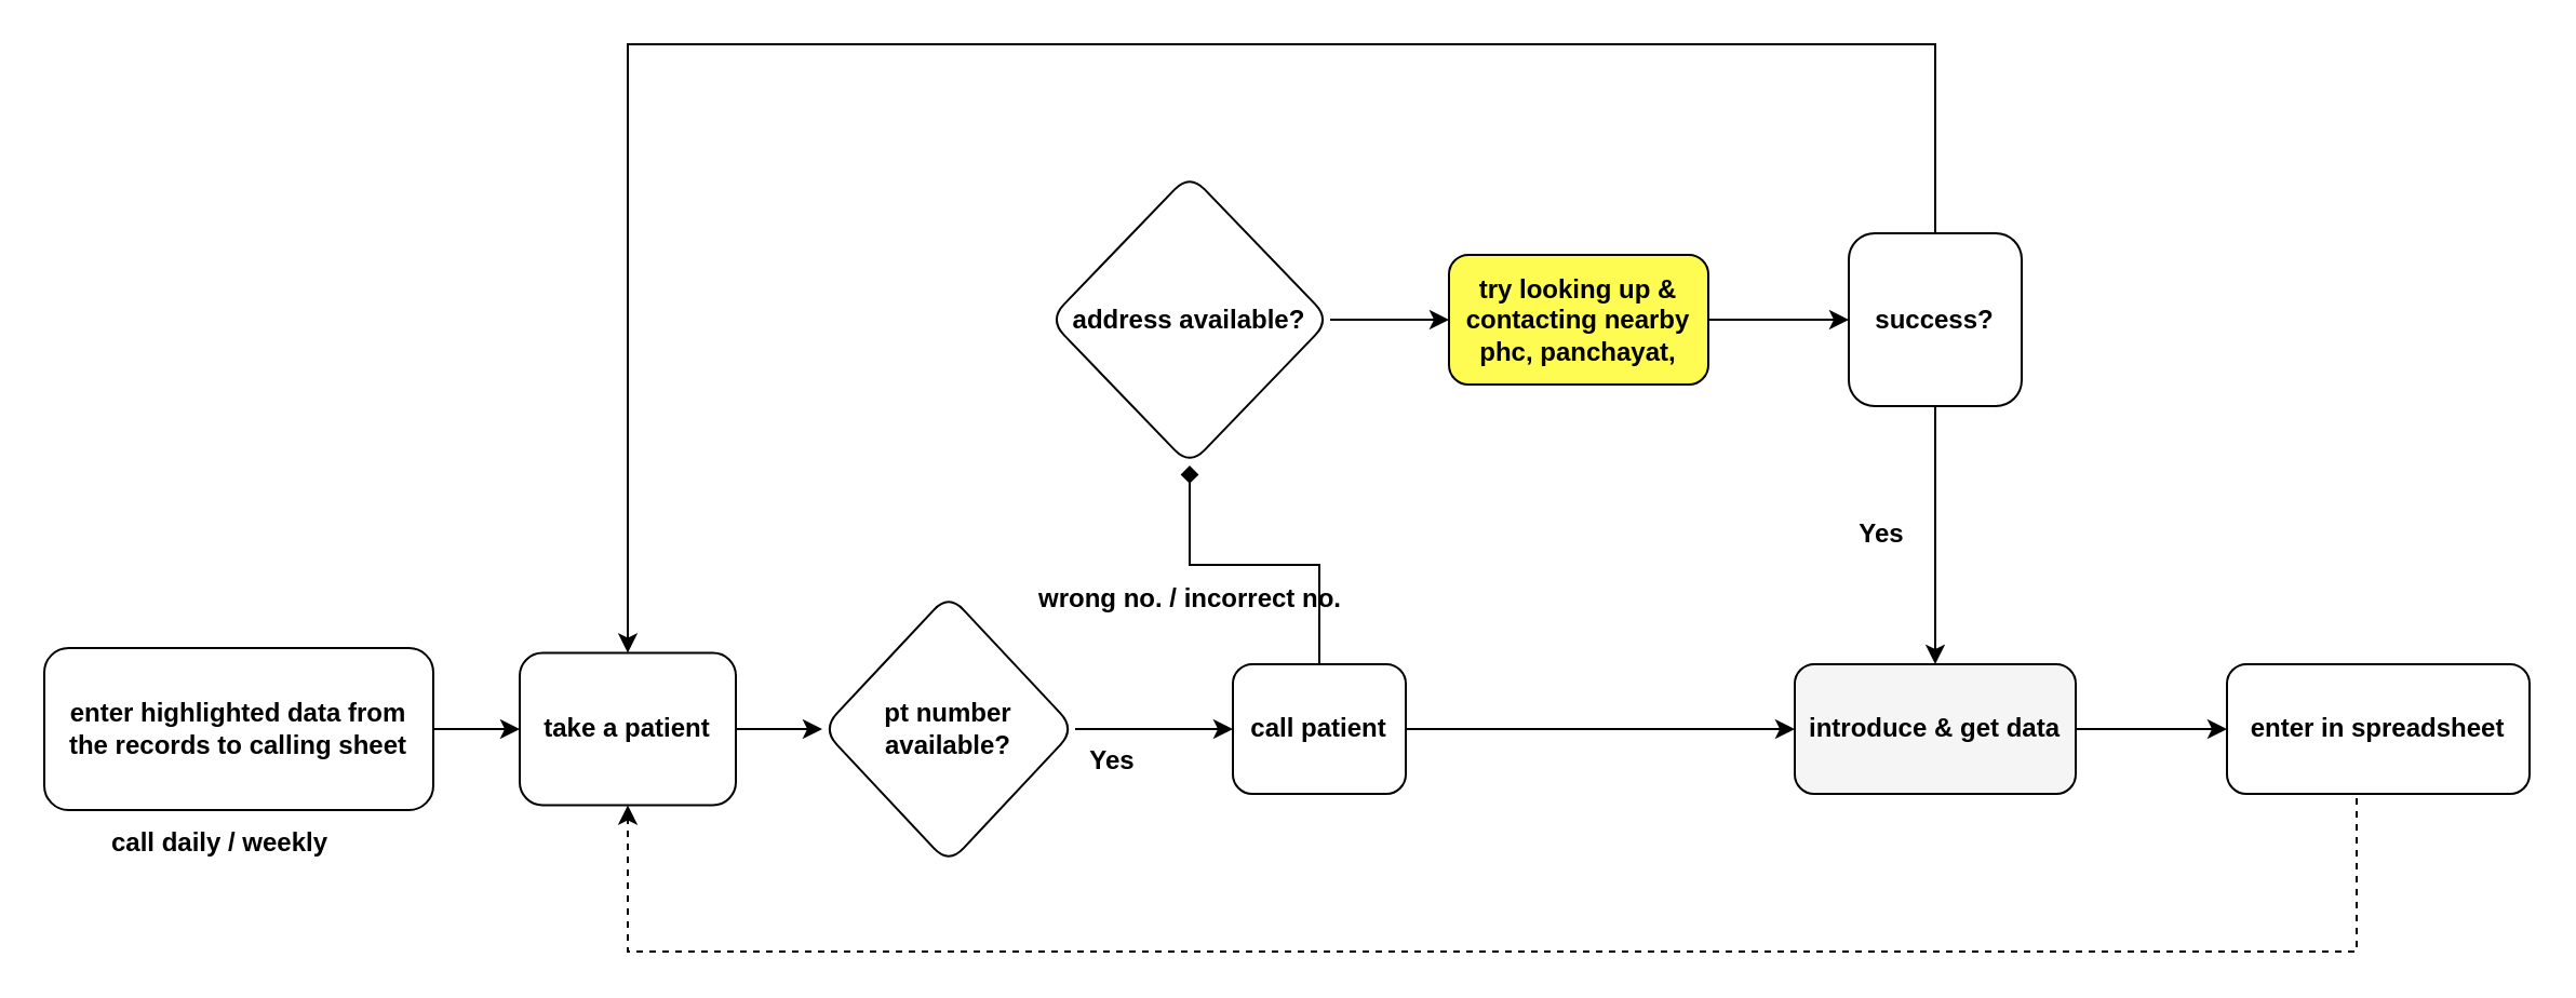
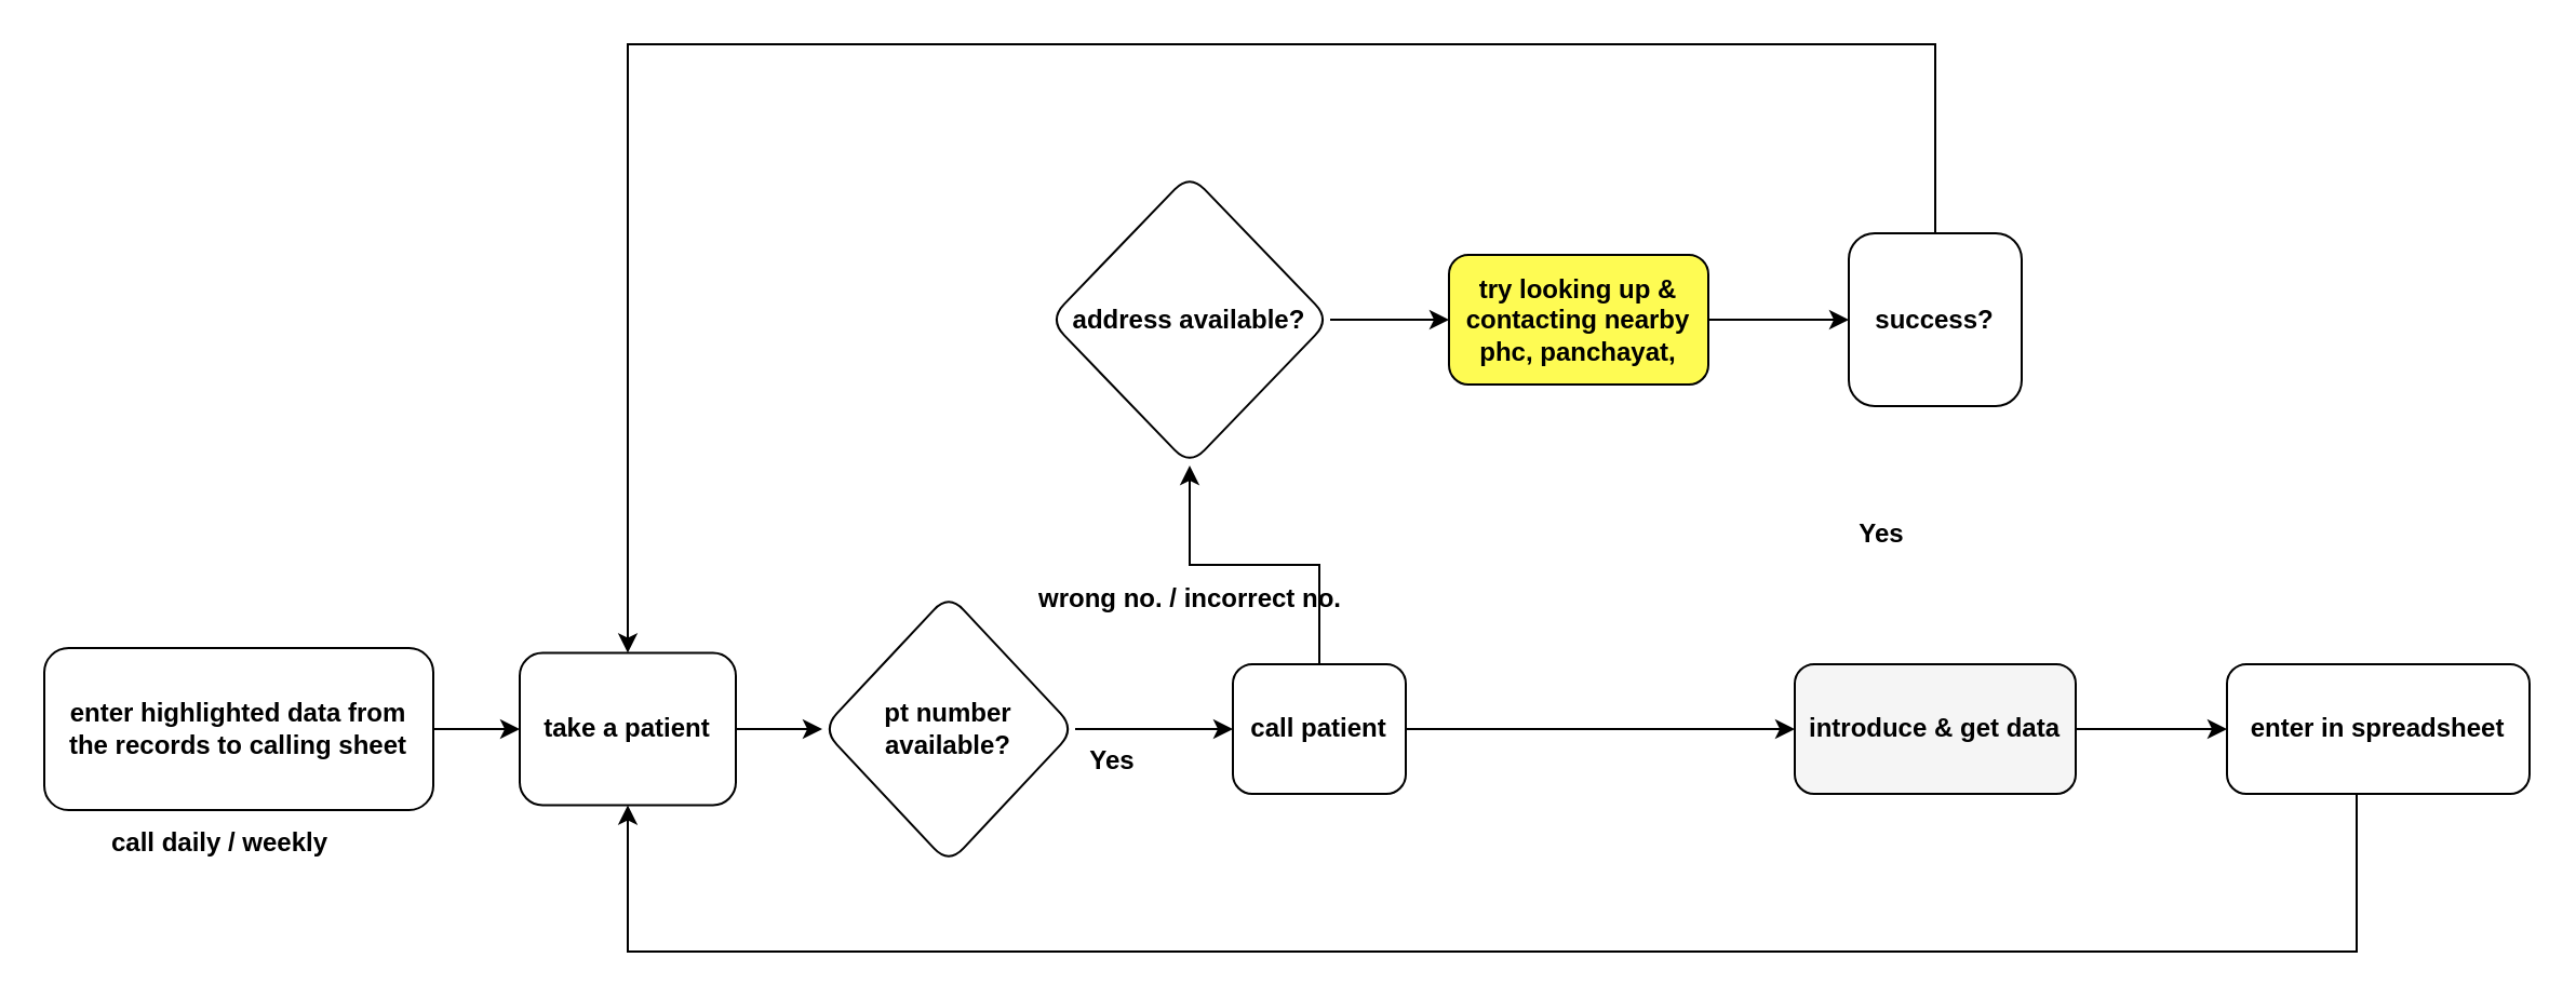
  <mxCell id="0" />
  <mxCell id="1" parent="0" />
  <mxCell id="2" value="" style="edgeStyle=orthogonalEdgeStyle;rounded=0;orthogonalLoop=1;jettySize=auto;html=1;entryX=0;entryY=0.5;entryDx=0;entryDy=0;fontStyle=1" edge="1" parent="1" source="11" target="25"><mxGeometry relative="1" as="geometry" /></mxCell>
  <mxCell id="3" value="pt number available?" style="rhombus;whiteSpace=wrap;html=1;rounded=1;fontStyle=1" vertex="1" parent="1"><mxGeometry x="380" y="274.5" width="117" height="125" as="geometry" /></mxCell>
  <mxCell id="4" value="" style="edgeStyle=orthogonalEdgeStyle;rounded=0;orthogonalLoop=1;jettySize=auto;html=1;fontStyle=1" edge="1" parent="1" source="6" target="15"><mxGeometry relative="1" as="geometry" /></mxCell>
- <mxCell id="5" value="" style="edgeStyle=orthogonalEdgeStyle;rounded=0;orthogonalLoop=1;jettySize=auto;html=1;fontStyle=1;endArrow=diamond;" edge="1" parent="1" source="6" target="17"><mxGeometry relative="1" as="geometry" /></mxCell>
+ <mxCell id="5" value="" style="edgeStyle=orthogonalEdgeStyle;rounded=0;orthogonalLoop=1;jettySize=auto;html=1;fontStyle=1" edge="1" parent="1" source="6" target="17"><mxGeometry relative="1" as="geometry" /></mxCell>
  <mxCell id="6" value="call patient" style="whiteSpace=wrap;html=1;rounded=1;fontStyle=1" vertex="1" parent="1"><mxGeometry x="570" y="307" width="80" height="60" as="geometry" /></mxCell>
  <mxCell id="7" value="" style="group;fontStyle=1" vertex="1" connectable="0" parent="1"><mxGeometry x="494" y="337" width="40" height="30" as="geometry" /></mxCell>
  <mxCell id="8" value="" style="edgeStyle=orthogonalEdgeStyle;rounded=0;orthogonalLoop=1;jettySize=auto;html=1;fontStyle=1" edge="1" parent="7" source="3" target="6"><mxGeometry relative="1" as="geometry" /></mxCell>
  <mxCell id="9" value="Yes" style="text;html=1;align=center;verticalAlign=middle;resizable=0;points=[];autosize=1;strokeColor=none;fillColor=none;fontStyle=1" vertex="1" parent="7"><mxGeometry width="40" height="30" as="geometry" /></mxCell>
  <mxCell id="10" value="" style="group;fontStyle=1" vertex="1" connectable="0" parent="1"><mxGeometry x="20" y="299.5" width="180" height="105" as="geometry" /></mxCell>
  <mxCell id="11" value="&lt;div&gt;enter highlighted data from&lt;/div&gt;&lt;div&gt;the records to calling sheet&lt;/div&gt;" style="rounded=1;whiteSpace=wrap;html=1;fontStyle=1" vertex="1" parent="10"><mxGeometry width="180" height="75" as="geometry" /></mxCell>
  <mxCell id="12" value="call daily / weekly" style="text;html=1;align=center;verticalAlign=middle;resizable=0;points=[];autosize=1;strokeColor=none;fillColor=none;fontStyle=1" vertex="1" parent="10"><mxGeometry x="11.25" y="75" width="140" height="30" as="geometry" /></mxCell>
  <mxCell id="13" value="wrong no. / incorrect no." style="text;html=1;align=center;verticalAlign=middle;resizable=0;points=[];autosize=1;strokeColor=none;fillColor=none;fontStyle=1" vertex="1" parent="1"><mxGeometry x="470" y="262" width="160" height="30" as="geometry" /></mxCell>
  <mxCell id="14" value="" style="edgeStyle=orthogonalEdgeStyle;rounded=0;orthogonalLoop=1;jettySize=auto;html=1;fontStyle=1" edge="1" parent="1" source="15" target="27"><mxGeometry relative="1" as="geometry" /></mxCell>
  <mxCell id="15" value="introduce &amp;amp; get data" style="whiteSpace=wrap;html=1;rounded=1;fillColor=#f5f5f5;fontStyle=1;" vertex="1" parent="1"><mxGeometry x="830" y="307" width="130" height="60" as="geometry" /></mxCell>
  <mxCell id="16" value="" style="edgeStyle=orthogonalEdgeStyle;rounded=0;orthogonalLoop=1;jettySize=auto;html=1;fontStyle=1" edge="1" parent="1" source="17" target="19"><mxGeometry relative="1" as="geometry" /></mxCell>
  <mxCell id="17" value="address available?" style="rhombus;whiteSpace=wrap;html=1;rounded=1;fontStyle=1" vertex="1" parent="1"><mxGeometry x="485" y="80" width="130" height="135" as="geometry" /></mxCell>
  <mxCell id="18" value="" style="edgeStyle=orthogonalEdgeStyle;rounded=0;orthogonalLoop=1;jettySize=auto;html=1;fontStyle=1" edge="1" parent="1" source="19" target="22"><mxGeometry relative="1" as="geometry" /></mxCell>
  <mxCell id="19" value="try looking up &amp;amp; contacting nearby phc, panchayat, " style="whiteSpace=wrap;html=1;rounded=1;fillColor=#fefb53;fontStyle=1" vertex="1" parent="1"><mxGeometry x="670" y="117.5" width="120" height="60" as="geometry" /></mxCell>
- <mxCell id="20" value="" style="edgeStyle=orthogonalEdgeStyle;rounded=0;orthogonalLoop=1;jettySize=auto;html=1;fontStyle=1" edge="1" parent="1" source="22" target="15"><mxGeometry relative="1" as="geometry" /></mxCell>
  <mxCell id="21" style="edgeStyle=orthogonalEdgeStyle;rounded=0;orthogonalLoop=1;jettySize=auto;html=1;exitX=0.5;exitY=0;exitDx=0;exitDy=0;entryX=0.5;entryY=0;entryDx=0;entryDy=0;fontStyle=1" edge="1" parent="1" source="22" target="25"><mxGeometry relative="1" as="geometry"><Array as="points"><mxPoint x="895" y="20" /><mxPoint x="290" y="20" /></Array></mxGeometry></mxCell>
  <mxCell id="22" value="success?" style="whiteSpace=wrap;html=1;fontStyle=1;rounded=1;" vertex="1" parent="1"><mxGeometry x="855" y="107.5" width="80" height="80" as="geometry" /></mxCell>
  <mxCell id="23" value="Yes" style="text;html=1;align=center;verticalAlign=middle;resizable=0;points=[];autosize=1;strokeColor=none;fillColor=none;fontStyle=1" vertex="1" parent="1"><mxGeometry x="850" y="232" width="40" height="30" as="geometry" /></mxCell>
  <mxCell id="24" style="edgeStyle=orthogonalEdgeStyle;rounded=0;orthogonalLoop=1;jettySize=auto;html=1;exitX=1;exitY=0.5;exitDx=0;exitDy=0;entryX=0;entryY=0.5;entryDx=0;entryDy=0;fontStyle=1" edge="1" parent="1" source="25" target="3"><mxGeometry relative="1" as="geometry" /></mxCell>
  <mxCell id="25" value="take a patient" style="rounded=1;whiteSpace=wrap;html=1;fontStyle=1" vertex="1" parent="1"><mxGeometry x="240" y="301.75" width="100" height="70.5" as="geometry" /></mxCell>
- <mxCell id="26" style="edgeStyle=orthogonalEdgeStyle;rounded=0;orthogonalLoop=1;jettySize=auto;html=1;exitX=0.5;exitY=1;exitDx=0;exitDy=0;entryX=0.5;entryY=1;entryDx=0;entryDy=0;fontStyle=1;dashed=1;" edge="1" parent="1" source="27" target="25"><mxGeometry relative="1" as="geometry"><Array as="points"><mxPoint x="1090" y="440" /><mxPoint x="290" y="440" /></Array></mxGeometry></mxCell>
+ <mxCell id="26" style="edgeStyle=orthogonalEdgeStyle;rounded=0;orthogonalLoop=1;jettySize=auto;html=1;exitX=0.5;exitY=1;exitDx=0;exitDy=0;entryX=0.5;entryY=1;entryDx=0;entryDy=0;fontStyle=1" edge="1" parent="1" source="27" target="25"><mxGeometry relative="1" as="geometry"><Array as="points"><mxPoint x="1090" y="440" /><mxPoint x="290" y="440" /></Array></mxGeometry></mxCell>
  <mxCell id="27" value="enter in spreadsheet" style="whiteSpace=wrap;html=1;rounded=1;fontStyle=1" vertex="1" parent="1"><mxGeometry x="1030" y="307" width="140" height="60" as="geometry" /></mxCell>
